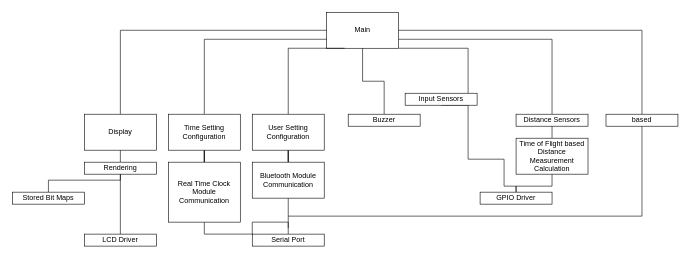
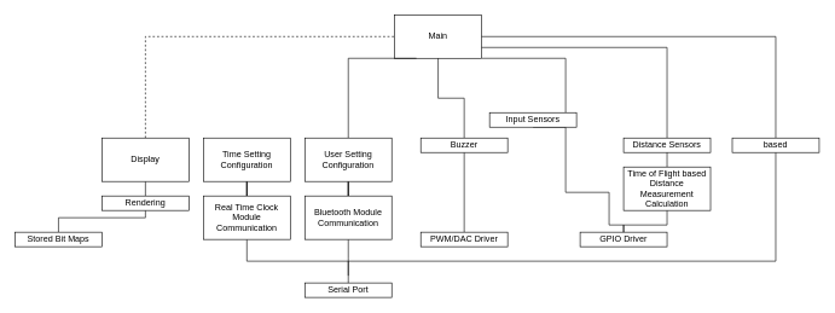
  <mxCell id="0" />
  <mxCell id="1" parent="0" />
  <mxCell id="2" value="Main&lt;br&gt;" style="rounded=0;whiteSpace=wrap;html=1;" vertex="1" parent="1"><mxGeometry x="544" y="20" width="120" height="60" as="geometry" /></mxCell>
  <mxCell id="3" style="edgeStyle=orthogonalEdgeStyle;rounded=0;orthogonalLoop=1;jettySize=auto;html=1;exitX=0.5;exitY=1;exitDx=0;exitDy=0;endArrow=none;endFill=0;" edge="1" parent="1" source="5"><mxGeometry relative="1" as="geometry"><mxPoint x="860" y="320" as="targetPoint" /><Array as="points"><mxPoint x="780" y="265" /><mxPoint x="840" y="265" /><mxPoint x="840" y="310" /><mxPoint x="860" y="310" /></Array></mxGeometry></mxCell>
  <mxCell id="4" style="edgeStyle=orthogonalEdgeStyle;rounded=0;orthogonalLoop=1;jettySize=auto;html=1;entryX=1;entryY=1;entryDx=0;entryDy=0;endArrow=none;endFill=0;" edge="1" parent="1" source="5" target="2"><mxGeometry relative="1" as="geometry"><Array as="points"><mxPoint x="780" y="80" /></Array></mxGeometry></mxCell>
  <mxCell id="5" value="Input Sensors" style="rounded=0;whiteSpace=wrap;html=1;" vertex="1" parent="1"><mxGeometry x="675" y="155" width="120" height="20" as="geometry" /></mxCell>
  <mxCell id="6" value="GPIO Driver" style="rounded=0;whiteSpace=wrap;html=1;" vertex="1" parent="1"><mxGeometry x="800" y="320" width="120" height="20" as="geometry" /></mxCell>
  <mxCell id="7" style="edgeStyle=orthogonalEdgeStyle;rounded=0;orthogonalLoop=1;jettySize=auto;html=1;entryX=1;entryY=0.75;entryDx=0;entryDy=0;endArrow=none;endFill=0;" edge="1" parent="1" source="8" target="2"><mxGeometry relative="1" as="geometry"><Array as="points"><mxPoint x="920" y="65" /></Array></mxGeometry></mxCell>
  <mxCell id="8" value="Distance Sensors" style="rounded=0;whiteSpace=wrap;html=1;" vertex="1" parent="1"><mxGeometry x="860" y="190" width="120" height="20" as="geometry" /></mxCell>
  <mxCell id="9" style="edgeStyle=orthogonalEdgeStyle;rounded=0;orthogonalLoop=1;jettySize=auto;html=1;exitX=0.5;exitY=0;exitDx=0;exitDy=0;entryX=0.5;entryY=1;entryDx=0;entryDy=0;endArrow=none;endFill=0;" edge="1" parent="1" source="11" target="8"><mxGeometry relative="1" as="geometry" /></mxCell>
  <mxCell id="10" style="edgeStyle=orthogonalEdgeStyle;rounded=0;orthogonalLoop=1;jettySize=auto;html=1;exitX=0.5;exitY=1;exitDx=0;exitDy=0;entryX=0.5;entryY=0;entryDx=0;entryDy=0;endArrow=none;endFill=0;" edge="1" parent="1" source="11" target="6"><mxGeometry relative="1" as="geometry" /></mxCell>
  <mxCell id="11" value="Time of Flight based Distance Measurement Calculation" style="rounded=0;whiteSpace=wrap;html=1;" vertex="1" parent="1"><mxGeometry x="860" y="230" width="120" height="60" as="geometry" /></mxCell>
+ <mxCell id="12" style="edgeStyle=orthogonalEdgeStyle;rounded=0;orthogonalLoop=1;jettySize=auto;html=1;exitX=0.5;exitY=1;exitDx=0;exitDy=0;entryX=0.5;entryY=0;entryDx=0;entryDy=0;endArrow=none;endFill=0;" edge="1" parent="1" source="14" target="15"><mxGeometry relative="1" as="geometry" /></mxCell>
  <mxCell id="13" style="edgeStyle=orthogonalEdgeStyle;rounded=0;orthogonalLoop=1;jettySize=auto;html=1;entryX=0.5;entryY=1;entryDx=0;entryDy=0;endArrow=none;endFill=0;" edge="1" parent="1" source="14" target="2"><mxGeometry relative="1" as="geometry" /></mxCell>
  <mxCell id="14" value="Buzzer" style="rounded=0;whiteSpace=wrap;html=1;" vertex="1" parent="1"><mxGeometry x="580" y="190" width="120" height="20" as="geometry" /></mxCell>
+ <mxCell id="15" value="PWM/DAC Driver" style="rounded=0;whiteSpace=wrap;html=1;" vertex="1" parent="1"><mxGeometry x="580" y="320" width="120" height="20" as="geometry" /></mxCell>
  <mxCell id="16" style="edgeStyle=orthogonalEdgeStyle;rounded=0;orthogonalLoop=1;jettySize=auto;html=1;endArrow=none;endFill=0;" edge="1" parent="1" source="18" target="20"><mxGeometry relative="1" as="geometry" /></mxCell>
  <mxCell id="17" style="edgeStyle=orthogonalEdgeStyle;rounded=0;orthogonalLoop=1;jettySize=auto;html=1;entryX=0.25;entryY=1;entryDx=0;entryDy=0;endArrow=none;endFill=0;" edge="1" parent="1" source="18" target="2"><mxGeometry relative="1" as="geometry"><Array as="points"><mxPoint x="480" y="80" /></Array></mxGeometry></mxCell>
  <mxCell id="18" value="User Setting Configuration" style="rounded=0;whiteSpace=wrap;html=1;" vertex="1" parent="1"><mxGeometry x="420" y="190" width="120" height="60" as="geometry" /></mxCell>
  <mxCell id="19" style="edgeStyle=orthogonalEdgeStyle;rounded=0;orthogonalLoop=1;jettySize=auto;html=1;exitX=0.5;exitY=1;exitDx=0;exitDy=0;endArrow=none;endFill=0;" edge="1" parent="1" source="20"><mxGeometry relative="1" as="geometry"><mxPoint x="480" y="380" as="targetPoint" /></mxGeometry></mxCell>
  <mxCell id="20" value="Bluetooth Module Communication" style="rounded=0;whiteSpace=wrap;html=1;" vertex="1" parent="1"><mxGeometry x="420" y="270" width="120" height="60" as="geometry" /></mxCell>
  <mxCell id="21" value="Serial Port" style="rounded=0;whiteSpace=wrap;html=1;" vertex="1" parent="1"><mxGeometry x="420" y="390" width="120" height="20" as="geometry" /></mxCell>
  <mxCell id="22" value="" style="edgeStyle=orthogonalEdgeStyle;rounded=0;orthogonalLoop=1;jettySize=auto;html=1;endArrow=none;endFill=0;" edge="1" parent="1" source="24" target="26"><mxGeometry relative="1" as="geometry" /></mxCell>
- <mxCell id="23" style="edgeStyle=orthogonalEdgeStyle;rounded=0;orthogonalLoop=1;jettySize=auto;html=1;entryX=0;entryY=0.75;entryDx=0;entryDy=0;endArrow=none;endFill=0;" edge="1" parent="1" source="24" target="2"><mxGeometry relative="1" as="geometry"><Array as="points"><mxPoint x="340" y="65" /></Array></mxGeometry></mxCell>
  <mxCell id="24" value="Time Setting Configuration" style="rounded=0;whiteSpace=wrap;html=1;" vertex="1" parent="1"><mxGeometry x="280" y="190" width="120" height="60" as="geometry" /></mxCell>
  <mxCell id="25" style="edgeStyle=orthogonalEdgeStyle;rounded=0;orthogonalLoop=1;jettySize=auto;html=1;exitX=0.5;exitY=1;exitDx=0;exitDy=0;entryX=0.5;entryY=0;entryDx=0;entryDy=0;endArrow=none;endFill=0;" edge="1" parent="1" source="26" target="21"><mxGeometry relative="1" as="geometry" /></mxCell>
- <mxCell id="26" value="Real Time Clock Module Communication" style="rounded=0;whiteSpace=wrap;html=1;" vertex="1" parent="1"><mxGeometry x="280" y="270" width="120" height="100" as="geometry" /></mxCell>
+ <mxCell id="26" value="Real Time Clock Module Communication" style="rounded=0;whiteSpace=wrap;html=1;" vertex="1" parent="1"><mxGeometry x="280" y="270" width="120" height="60" as="geometry" /></mxCell>
  <mxCell id="27" style="edgeStyle=orthogonalEdgeStyle;rounded=0;orthogonalLoop=1;jettySize=auto;html=1;exitX=0.5;exitY=1;exitDx=0;exitDy=0;entryX=0.5;entryY=0;entryDx=0;entryDy=0;endArrow=none;endFill=0;" edge="1" parent="1" source="29" target="31"><mxGeometry relative="1" as="geometry" /></mxCell>
- <mxCell id="28" style="edgeStyle=orthogonalEdgeStyle;rounded=0;orthogonalLoop=1;jettySize=auto;html=1;entryX=0;entryY=0.5;entryDx=0;entryDy=0;endArrow=none;endFill=0;" edge="1" parent="1" source="29" target="2"><mxGeometry relative="1" as="geometry"><Array as="points"><mxPoint x="200" y="50" /></Array></mxGeometry></mxCell>
+ <mxCell id="28" style="edgeStyle=orthogonalEdgeStyle;rounded=0;orthogonalLoop=1;jettySize=auto;html=1;entryX=0;entryY=0.5;entryDx=0;entryDy=0;endArrow=none;endFill=0;dashed=1;" edge="1" parent="1" source="29" target="2"><mxGeometry relative="1" as="geometry"><Array as="points"><mxPoint x="200" y="50" /></Array></mxGeometry></mxCell>
  <mxCell id="29" value="Display" style="rounded=0;whiteSpace=wrap;html=1;" vertex="1" parent="1"><mxGeometry x="140" y="190" width="120" height="60" as="geometry" /></mxCell>
  <mxCell id="30" style="edgeStyle=orthogonalEdgeStyle;rounded=0;orthogonalLoop=1;jettySize=auto;html=1;exitX=0.5;exitY=1;exitDx=0;exitDy=0;entryX=0.5;entryY=0;entryDx=0;entryDy=0;endArrow=none;endFill=0;" edge="1" parent="1" source="31" target="35"><mxGeometry relative="1" as="geometry"><Array as="points"><mxPoint x="200" y="300" /><mxPoint x="80" y="300" /></Array></mxGeometry></mxCell>
  <mxCell id="31" value="Rendering" style="rounded=0;whiteSpace=wrap;html=1;" vertex="1" parent="1"><mxGeometry x="140" y="270" width="120" height="20" as="geometry" /></mxCell>
  <mxCell id="32" style="edgeStyle=orthogonalEdgeStyle;rounded=0;orthogonalLoop=1;jettySize=auto;html=1;exitX=0.5;exitY=1;exitDx=0;exitDy=0;endArrow=none;endFill=0;" edge="1" parent="1" source="34"><mxGeometry relative="1" as="geometry"><mxPoint x="480" y="360" as="targetPoint" /><Array as="points"><mxPoint x="1070" y="360" /></Array></mxGeometry></mxCell>
  <mxCell id="33" style="edgeStyle=orthogonalEdgeStyle;rounded=0;orthogonalLoop=1;jettySize=auto;html=1;entryX=1;entryY=0.5;entryDx=0;entryDy=0;endArrow=none;endFill=0;" edge="1" parent="1" source="34" target="2"><mxGeometry relative="1" as="geometry"><Array as="points"><mxPoint x="1070" y="50" /></Array></mxGeometry></mxCell>
  <mxCell id="34" value="based" style="rounded=0;whiteSpace=wrap;html=1;" vertex="1" parent="1"><mxGeometry x="1010" y="190" width="120" height="20" as="geometry" /></mxCell>
  <mxCell id="35" value="Stored Bit Maps" style="rounded=0;whiteSpace=wrap;html=1;" vertex="1" parent="1"><mxGeometry x="20" y="320" width="120" height="20" as="geometry" /></mxCell>
- <mxCell id="36" style="edgeStyle=orthogonalEdgeStyle;rounded=0;orthogonalLoop=1;jettySize=auto;html=1;exitX=0.5;exitY=0;exitDx=0;exitDy=0;entryX=0.5;entryY=1;entryDx=0;entryDy=0;endArrow=none;endFill=0;" edge="1" parent="1" source="37" target="31"><mxGeometry relative="1" as="geometry" /></mxCell>
- <mxCell id="37" value="LCD Driver" style="rounded=0;whiteSpace=wrap;html=1;" vertex="1" parent="1"><mxGeometry x="140" y="390" width="120" height="20" as="geometry" /></mxCell>
